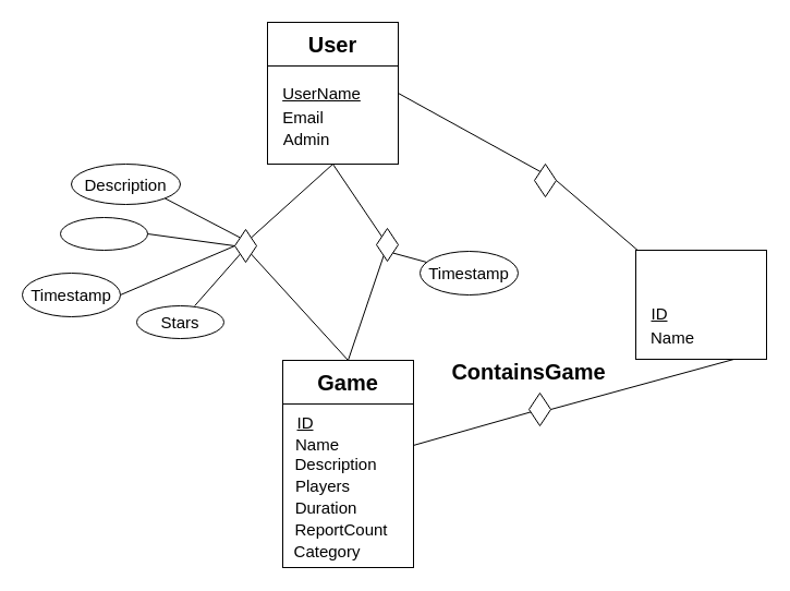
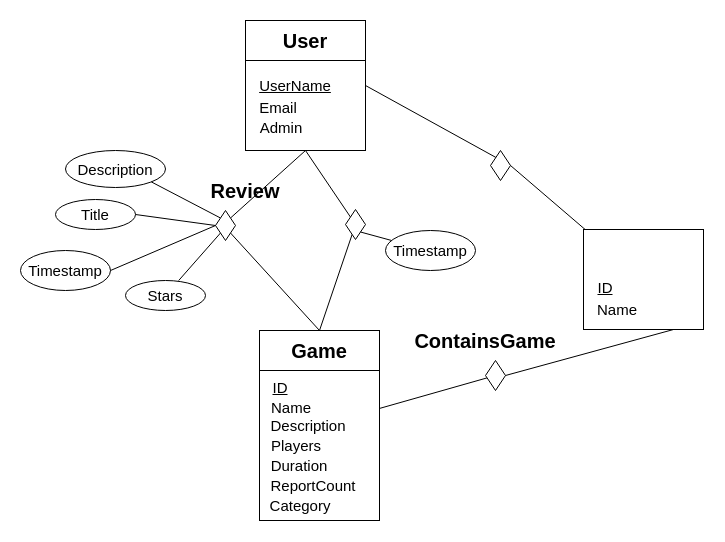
  <mxCell id="0" />
  <mxCell id="1" parent="0" />
  <mxCell id="2" style="edgeStyle=none;html=1;" edge="1" parent="1" source="6"><mxGeometry relative="1" as="geometry"><mxPoint x="305" y="110" as="targetPoint" /></mxGeometry></mxCell>
  <mxCell id="3" style="edgeStyle=none;html=1;exitX=0.5;exitY=1;exitDx=0;exitDy=0;strokeColor=default;fontSize=15;endArrow=none;endFill=0;" edge="1" parent="1" source="6" target="24"><mxGeometry relative="1" as="geometry" /></mxCell>
  <mxCell id="4" style="edgeStyle=none;html=1;exitX=1;exitY=0.5;exitDx=0;exitDy=0;entryX=1;entryY=0.5;entryDx=0;entryDy=0;strokeColor=default;fontSize=15;endArrow=none;endFill=0;" edge="1" parent="1" source="6" target="15"><mxGeometry relative="1" as="geometry" /></mxCell>
  <mxCell id="5" style="edgeStyle=none;html=1;exitX=0.5;exitY=1;exitDx=0;exitDy=0;entryX=1;entryY=0;entryDx=0;entryDy=0;strokeColor=default;fontSize=15;endArrow=none;endFill=0;" edge="1" parent="1" source="6" target="31"><mxGeometry relative="1" as="geometry" /></mxCell>
  <mxCell id="6" value="" style="whiteSpace=wrap;html=1;" vertex="1" parent="1"><mxGeometry x="245" y="20" width="120" height="130" as="geometry" /></mxCell>
  <mxCell id="7" value="User" style="text;html=1;strokeColor=default;fillColor=none;align=center;verticalAlign=middle;whiteSpace=wrap;rounded=0;fontSize=20;fontStyle=1" vertex="1" parent="1"><mxGeometry x="245" y="20" width="120" height="40" as="geometry" /></mxCell>
  <mxCell id="8" value="UserName" style="text;html=1;strokeColor=none;fillColor=none;align=center;verticalAlign=middle;whiteSpace=wrap;rounded=0;fontSize=15;fontStyle=4" vertex="1" parent="1"><mxGeometry x="265" y="70" width="60" height="30" as="geometry" /></mxCell>
  <mxCell id="9" value="Email" style="text;html=1;strokeColor=none;fillColor=none;align=center;verticalAlign=middle;whiteSpace=wrap;rounded=0;fontSize=15;" vertex="1" parent="1"><mxGeometry x="248" y="92" width="60" height="30" as="geometry" /></mxCell>
  <mxCell id="10" value="Admin" style="text;html=1;strokeColor=none;fillColor=none;align=center;verticalAlign=middle;whiteSpace=wrap;rounded=0;fontSize=15;" vertex="1" parent="1"><mxGeometry x="251" y="112" width="60" height="30" as="geometry" /></mxCell>
  <mxCell id="11" style="edgeStyle=none;html=1;strokeColor=default;fontSize=15;endArrow=none;endFill=0;" edge="1" parent="1" source="44" target="20"><mxGeometry relative="1" as="geometry" /></mxCell>
  <mxCell id="12" style="edgeStyle=none;html=1;exitX=0.5;exitY=0;exitDx=0;exitDy=0;strokeColor=default;fontSize=15;endArrow=none;endFill=0;" edge="1" parent="1" source="45" target="24"><mxGeometry relative="1" as="geometry" /></mxCell>
  <mxCell id="13" style="edgeStyle=none;html=1;exitX=0.5;exitY=0;exitDx=0;exitDy=0;entryX=1;entryY=1;entryDx=0;entryDy=0;strokeColor=default;fontSize=15;endArrow=none;endFill=0;" edge="1" parent="1" source="45" target="31"><mxGeometry relative="1" as="geometry" /></mxCell>
  <mxCell id="14" style="edgeStyle=none;html=1;entryX=1;entryY=0.5;entryDx=0;entryDy=0;strokeColor=default;fontSize=15;endArrow=none;endFill=0;" edge="1" parent="1" source="17" target="15"><mxGeometry relative="1" as="geometry" /></mxCell>
  <mxCell id="15" value="" style="rhombus;whiteSpace=wrap;html=1;strokeColor=default;fontSize=15;" vertex="1" parent="1"><mxGeometry x="490" y="150" width="20" height="30" as="geometry" /></mxCell>
  <mxCell id="16" value="" style="group" vertex="1" connectable="0" parent="1"><mxGeometry x="575" y="229" width="128" height="100" as="geometry" /></mxCell>
  <mxCell id="17" value="" style="whiteSpace=wrap;html=1;" vertex="1" parent="16"><mxGeometry x="8" width="120" height="100" as="geometry" /></mxCell>
  <mxCell id="18" value="ID" style="text;html=1;strokeColor=none;fillColor=none;align=center;verticalAlign=middle;whiteSpace=wrap;rounded=0;fontSize=15;fontStyle=4" vertex="1" parent="16"><mxGeometry y="43" width="60" height="30" as="geometry" /></mxCell>
  <mxCell id="19" value="Name" style="text;html=1;strokeColor=none;fillColor=none;align=center;verticalAlign=middle;whiteSpace=wrap;rounded=0;fontSize=15;" vertex="1" parent="16"><mxGeometry x="12" y="65" width="60" height="30" as="geometry" /></mxCell>
  <mxCell id="20" value="" style="rhombus;whiteSpace=wrap;html=1;strokeColor=default;fontSize=15;" vertex="1" parent="1"><mxGeometry x="485" y="360" width="20" height="30" as="geometry" /></mxCell>
  <mxCell id="21" style="edgeStyle=none;html=1;exitX=0.75;exitY=1;exitDx=0;exitDy=0;entryX=1;entryY=0.5;entryDx=0;entryDy=0;strokeColor=default;fontSize=15;endArrow=none;endFill=0;" edge="1" parent="1" source="17" target="20"><mxGeometry relative="1" as="geometry" /></mxCell>
  <mxCell id="22" value="ContainsGame" style="text;html=1;strokeColor=none;fillColor=none;align=center;verticalAlign=middle;whiteSpace=wrap;rounded=0;fontSize=20;fontStyle=1" vertex="1" parent="1"><mxGeometry x="425" y="320" width="120" height="40" as="geometry" /></mxCell>
  <mxCell id="23" value="" style="group" vertex="1" connectable="0" parent="1"><mxGeometry x="345" y="190" width="140" height="80" as="geometry" /></mxCell>
  <mxCell id="24" value="" style="rhombus;whiteSpace=wrap;html=1;strokeColor=default;fontSize=15;" vertex="1" parent="23"><mxGeometry y="19" width="20" height="30" as="geometry" /></mxCell>
  <mxCell id="25" value="" style="ellipse;whiteSpace=wrap;html=1;strokeColor=default;fontSize=15;" vertex="1" parent="23"><mxGeometry x="40" y="40" width="90" height="40" as="geometry" /></mxCell>
  <mxCell id="26" style="edgeStyle=none;html=1;exitX=1;exitY=1;exitDx=0;exitDy=0;strokeColor=default;fontSize=15;endArrow=none;endFill=0;" edge="1" parent="23" source="24" target="25"><mxGeometry relative="1" as="geometry"><mxPoint x="60" y="60" as="targetPoint" /></mxGeometry></mxCell>
  <mxCell id="27" value="Timestamp" style="text;html=1;strokeColor=none;fillColor=none;align=center;verticalAlign=middle;whiteSpace=wrap;rounded=0;fontSize=15;" vertex="1" parent="23"><mxGeometry x="55" y="45" width="60" height="30" as="geometry" /></mxCell>
  <mxCell id="28" style="edgeStyle=none;html=1;exitX=0;exitY=1;exitDx=0;exitDy=0;strokeColor=default;fontSize=15;endArrow=none;endFill=0;" edge="1" parent="1" source="31" target="55"><mxGeometry relative="1" as="geometry" /></mxCell>
  <mxCell id="29" style="edgeStyle=none;html=1;exitX=0;exitY=0;exitDx=0;exitDy=0;entryX=1;entryY=1;entryDx=0;entryDy=0;strokeColor=default;fontSize=15;endArrow=none;endFill=0;" edge="1" parent="1" source="31" target="35"><mxGeometry relative="1" as="geometry" /></mxCell>
  <mxCell id="30" style="edgeStyle=none;html=1;exitX=0;exitY=0.5;exitDx=0;exitDy=0;entryX=1;entryY=0.5;entryDx=0;entryDy=0;strokeColor=default;fontSize=15;endArrow=none;endFill=0;" edge="1" parent="1" source="31" target="38"><mxGeometry relative="1" as="geometry" /></mxCell>
  <mxCell id="31" value="" style="rhombus;whiteSpace=wrap;html=1;strokeColor=default;fontSize=15;" vertex="1" parent="1"><mxGeometry x="215" y="210" width="20" height="30" as="geometry" /></mxCell>
+ <mxCell id="32" value="Review" style="text;html=1;strokeColor=none;fillColor=none;align=center;verticalAlign=middle;whiteSpace=wrap;rounded=0;fontSize=20;fontStyle=1" vertex="1" parent="1"><mxGeometry x="185" y="170" width="120" height="40" as="geometry" /></mxCell>
  <mxCell id="33" style="edgeStyle=none;html=1;exitX=1;exitY=0.5;exitDx=0;exitDy=0;entryX=0;entryY=0.5;entryDx=0;entryDy=0;strokeColor=default;fontSize=15;endArrow=none;endFill=0;" edge="1" parent="1" source="41" target="31"><mxGeometry relative="1" as="geometry" /></mxCell>
  <mxCell id="34" value="" style="group" vertex="1" connectable="0" parent="1"><mxGeometry x="65" y="150" width="100" height="37" as="geometry" /></mxCell>
  <mxCell id="35" value="" style="ellipse;whiteSpace=wrap;html=1;strokeColor=default;fontSize=15;gradientColor=none;fillColor=none;" vertex="1" parent="34"><mxGeometry width="100" height="37" as="geometry" /></mxCell>
  <mxCell id="36" value="Description" style="text;html=1;strokeColor=none;fillColor=none;align=center;verticalAlign=middle;whiteSpace=wrap;rounded=0;fontSize=15;" vertex="1" parent="34"><mxGeometry x="20" y="3.5" width="60" height="30" as="geometry" /></mxCell>
  <mxCell id="37" value="" style="group" vertex="1" connectable="0" parent="1"><mxGeometry x="55" y="199" width="80" height="30" as="geometry" /></mxCell>
  <mxCell id="38" value="" style="ellipse;whiteSpace=wrap;html=1;strokeColor=default;fontSize=15;gradientColor=none;fillColor=none;" vertex="1" parent="37"><mxGeometry width="80" height="30" as="geometry" /></mxCell>
+ <mxCell id="39" value="Title" style="text;html=1;strokeColor=none;fillColor=none;align=center;verticalAlign=middle;whiteSpace=wrap;rounded=0;fontSize=15;" vertex="1" parent="37"><mxGeometry x="10" width="60" height="30" as="geometry" /></mxCell>
  <mxCell id="40" value="" style="group" vertex="1" connectable="0" parent="1"><mxGeometry x="20" y="250" width="90" height="40" as="geometry" /></mxCell>
  <mxCell id="41" value="" style="ellipse;whiteSpace=wrap;html=1;strokeColor=default;fontSize=15;gradientColor=none;fillColor=none;" vertex="1" parent="40"><mxGeometry width="90" height="40" as="geometry" /></mxCell>
  <mxCell id="42" value="Timestamp" style="text;html=1;strokeColor=none;fillColor=none;align=center;verticalAlign=middle;whiteSpace=wrap;rounded=0;fontSize=15;" vertex="1" parent="40"><mxGeometry x="15" y="5" width="60" height="30" as="geometry" /></mxCell>
  <mxCell id="43" value="" style="group" vertex="1" connectable="0" parent="1"><mxGeometry x="256" y="330" width="123" height="190" as="geometry" /></mxCell>
  <mxCell id="44" value="" style="whiteSpace=wrap;html=1;" vertex="1" parent="43"><mxGeometry x="3" width="120" height="190" as="geometry" /></mxCell>
  <mxCell id="45" value="Game" style="text;html=1;strokeColor=default;fillColor=none;align=center;verticalAlign=middle;whiteSpace=wrap;rounded=0;fontSize=20;fontStyle=1" vertex="1" parent="43"><mxGeometry x="3" width="120" height="40" as="geometry" /></mxCell>
  <mxCell id="46" value="ID" style="text;html=1;strokeColor=none;fillColor=none;align=center;verticalAlign=middle;whiteSpace=wrap;rounded=0;fontSize=15;fontStyle=4" vertex="1" parent="43"><mxGeometry x="-6" y="42" width="60" height="30" as="geometry" /></mxCell>
  <mxCell id="47" value="Name" style="text;html=1;strokeColor=none;fillColor=none;align=center;verticalAlign=middle;whiteSpace=wrap;rounded=0;fontSize=15;" vertex="1" parent="43"><mxGeometry x="5" y="62" width="60" height="30" as="geometry" /></mxCell>
  <mxCell id="48" value="Description" style="text;html=1;strokeColor=none;fillColor=none;align=center;verticalAlign=middle;whiteSpace=wrap;rounded=0;fontSize=15;" vertex="1" parent="43"><mxGeometry x="22" y="80" width="60" height="30" as="geometry" /></mxCell>
  <mxCell id="49" value="Players" style="text;html=1;strokeColor=none;fillColor=none;align=center;verticalAlign=middle;whiteSpace=wrap;rounded=0;fontSize=15;" vertex="1" parent="43"><mxGeometry x="10" y="100" width="60" height="30" as="geometry" /></mxCell>
  <mxCell id="50" value="Duration" style="text;html=1;strokeColor=none;fillColor=none;align=center;verticalAlign=middle;whiteSpace=wrap;rounded=0;fontSize=15;" vertex="1" parent="43"><mxGeometry x="13" y="120" width="60" height="30" as="geometry" /></mxCell>
  <mxCell id="51" value="ReportCount" style="text;html=1;strokeColor=none;fillColor=none;align=center;verticalAlign=middle;whiteSpace=wrap;rounded=0;fontSize=15;" vertex="1" parent="43"><mxGeometry x="27" y="140" width="60" height="30" as="geometry" /></mxCell>
  <mxCell id="52" value="Category" style="text;html=1;strokeColor=none;fillColor=none;align=center;verticalAlign=middle;whiteSpace=wrap;rounded=0;fontSize=15;" vertex="1" parent="43"><mxGeometry x="14" y="160" width="60" height="30" as="geometry" /></mxCell>
  <mxCell id="53" value="" style="group" vertex="1" connectable="0" parent="1"><mxGeometry x="125" y="280" width="80" height="30" as="geometry" /></mxCell>
  <mxCell id="54" value="" style="ellipse;whiteSpace=wrap;html=1;strokeColor=default;fontSize=15;gradientColor=none;fillColor=none;" vertex="1" parent="53"><mxGeometry width="80" height="30" as="geometry" /></mxCell>
  <mxCell id="55" value="Stars" style="text;html=1;strokeColor=none;fillColor=none;align=center;verticalAlign=middle;whiteSpace=wrap;rounded=0;fontSize=15;" vertex="1" parent="53"><mxGeometry x="10" width="60" height="30" as="geometry" /></mxCell>
